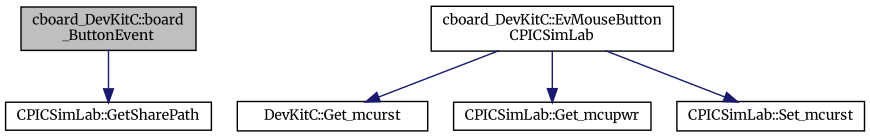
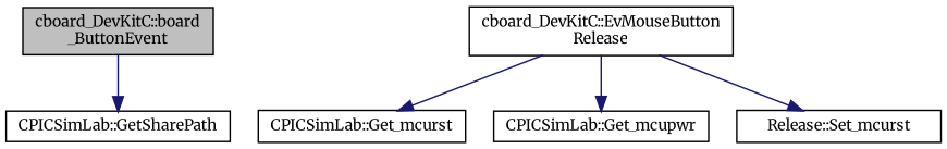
  digraph {
    fontname=Merriweather
    rankdir=TB
    node [color=black fillcolor=white fontname=Merriweather fontsize=10 shape=record style=filled]
    edge [color=midnightblue fontname=Merriweather fontsize=10 labelfontname=Helvetica labelfontsize=10 style=solid]
    n1 [fillcolor=grey75 fontcolor=black height=0.2 label="cboard_DevKitC::board\l_ButtonEvent" width=0.4]
    n2 [height=0.2 label="CPICSimLab::GetSharePath" width=0.4]
-   n3 [height=0.2 label="cboard_DevKitC::EvMouseButton\lCPICSimLab" width=0.4]
-   n4 [height=0.2 label="DevKitC::Get_mcurst" width=0.4]
+   n3 [height=0.2 label="cboard_DevKitC::EvMouseButton\lRelease" width=0.4]
+   n4 [height=0.2 label="CPICSimLab::Get_mcurst" width=0.4]
    n5 [height=0.2 label="CPICSimLab::Get_mcupwr" width=0.4]
-   n6 [height=0.2 label="CPICSimLab::Set_mcurst" width=0.4]
+   n6 [height=0.2 label="Release::Set_mcurst" width=0.4]
    n1 -> n2
    n3 -> n4
    n3 -> n5
    n3 -> n6
  }
